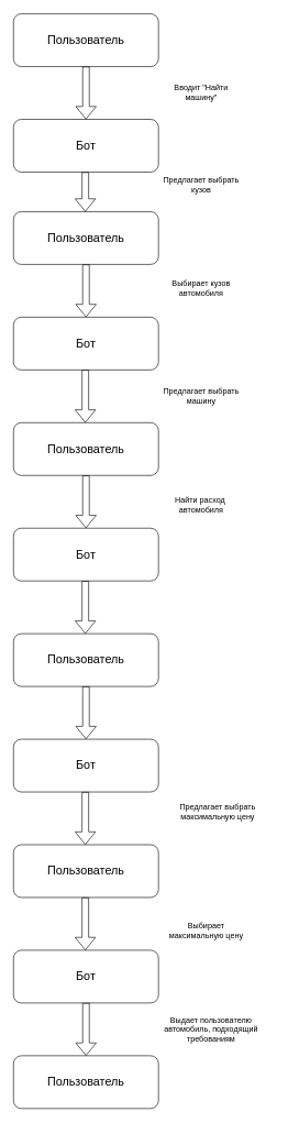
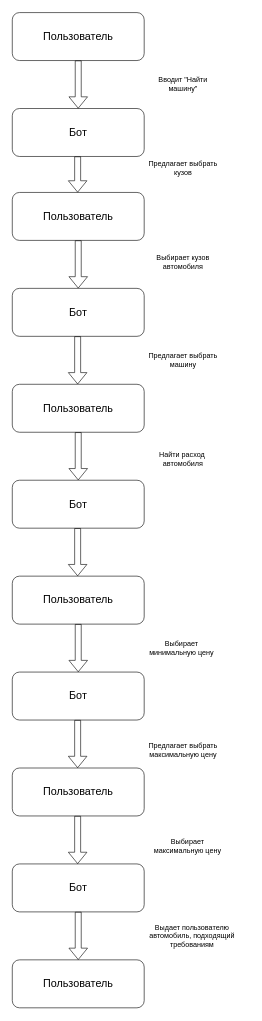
  <mxCell id="0" />
  <mxCell id="1" parent="0" />
  <mxCell id="2" value="&lt;font style=&quot;font-size: 18px&quot;&gt;Пользователь&lt;/font&gt;" style="rounded=1;whiteSpace=wrap;html=1;" vertex="1" parent="1"><mxGeometry x="20" y="20" width="220" height="80" as="geometry" /></mxCell>
  <mxCell id="3" value="&lt;font style=&quot;font-size: 18px&quot;&gt;Бот&lt;/font&gt;" style="rounded=1;whiteSpace=wrap;html=1;" vertex="1" parent="1"><mxGeometry x="20" y="180" width="220" height="80" as="geometry" /></mxCell>
  <mxCell id="4" value="&lt;font style=&quot;font-size: 18px&quot;&gt;Пользователь&lt;/font&gt;" style="rounded=1;whiteSpace=wrap;html=1;" vertex="1" parent="1"><mxGeometry x="20" y="320" width="220" height="80" as="geometry" /></mxCell>
  <mxCell id="5" value="&lt;font style=&quot;font-size: 18px&quot;&gt;Бот&lt;/font&gt;" style="rounded=1;whiteSpace=wrap;html=1;" vertex="1" parent="1"><mxGeometry x="20" y="480" width="220" height="80" as="geometry" /></mxCell>
  <mxCell id="6" value="&lt;font style=&quot;font-size: 18px&quot;&gt;Пользователь&lt;/font&gt;" style="rounded=1;whiteSpace=wrap;html=1;" vertex="1" parent="1"><mxGeometry x="20" y="640" width="220" height="80" as="geometry" /></mxCell>
  <mxCell id="7" value="&lt;font style=&quot;font-size: 18px&quot;&gt;Бот&lt;/font&gt;" style="rounded=1;whiteSpace=wrap;html=1;" vertex="1" parent="1"><mxGeometry x="20" y="800" width="220" height="80" as="geometry" /></mxCell>
  <mxCell id="8" value="&lt;font style=&quot;font-size: 18px&quot;&gt;Пользователь&lt;/font&gt;" style="rounded=1;whiteSpace=wrap;html=1;" vertex="1" parent="1"><mxGeometry x="20" y="960" width="220" height="80" as="geometry" /></mxCell>
  <mxCell id="9" value="&lt;font style=&quot;font-size: 18px&quot;&gt;Бот&lt;/font&gt;" style="rounded=1;whiteSpace=wrap;html=1;" vertex="1" parent="1"><mxGeometry x="20" y="1120" width="220" height="80" as="geometry" /></mxCell>
  <mxCell id="10" value="" style="shape=flexArrow;endArrow=classic;html=1;exitX=0.5;exitY=1;exitDx=0;exitDy=0;entryX=0.5;entryY=0;entryDx=0;entryDy=0;" edge="1" parent="1" source="2" target="3"><mxGeometry width="50" height="50" relative="1" as="geometry"><mxPoint x="100" y="165" as="sourcePoint" /><mxPoint x="170" y="150" as="targetPoint" /></mxGeometry></mxCell>
  <mxCell id="11" value="" style="shape=flexArrow;endArrow=classic;html=1;exitX=0.5;exitY=1;exitDx=0;exitDy=0;" edge="1" parent="1"><mxGeometry width="50" height="50" relative="1" as="geometry"><mxPoint x="129" y="260" as="sourcePoint" /><mxPoint x="129" y="320" as="targetPoint" /></mxGeometry></mxCell>
  <mxCell id="12" value="" style="shape=flexArrow;endArrow=classic;html=1;exitX=0.5;exitY=1;exitDx=0;exitDy=0;entryX=0.5;entryY=0;entryDx=0;entryDy=0;" edge="1" parent="1"><mxGeometry width="50" height="50" relative="1" as="geometry"><mxPoint x="130" y="400" as="sourcePoint" /><mxPoint x="130" y="480" as="targetPoint" /></mxGeometry></mxCell>
  <mxCell id="13" value="" style="shape=flexArrow;endArrow=classic;html=1;exitX=0.5;exitY=1;exitDx=0;exitDy=0;entryX=0.5;entryY=0;entryDx=0;entryDy=0;" edge="1" parent="1"><mxGeometry width="50" height="50" relative="1" as="geometry"><mxPoint x="130" y="720" as="sourcePoint" /><mxPoint x="130" y="800" as="targetPoint" /></mxGeometry></mxCell>
  <mxCell id="14" value="" style="shape=flexArrow;endArrow=classic;html=1;exitX=0.5;exitY=1;exitDx=0;exitDy=0;entryX=0.5;entryY=0;entryDx=0;entryDy=0;" edge="1" parent="1"><mxGeometry width="50" height="50" relative="1" as="geometry"><mxPoint x="129" y="560" as="sourcePoint" /><mxPoint x="129" y="640" as="targetPoint" /></mxGeometry></mxCell>
  <mxCell id="15" value="" style="shape=flexArrow;endArrow=classic;html=1;exitX=0.5;exitY=1;exitDx=0;exitDy=0;entryX=0.5;entryY=0;entryDx=0;entryDy=0;" edge="1" parent="1"><mxGeometry width="50" height="50" relative="1" as="geometry"><mxPoint x="129" y="880" as="sourcePoint" /><mxPoint x="129" y="960" as="targetPoint" /></mxGeometry></mxCell>
  <mxCell id="16" value="" style="shape=flexArrow;endArrow=classic;html=1;exitX=0.5;exitY=1;exitDx=0;exitDy=0;entryX=0.5;entryY=0;entryDx=0;entryDy=0;" edge="1" parent="1"><mxGeometry width="50" height="50" relative="1" as="geometry"><mxPoint x="130" y="1040" as="sourcePoint" /><mxPoint x="130" y="1120" as="targetPoint" /></mxGeometry></mxCell>
  <mxCell id="17" value="Вводит &quot;Найти машину&quot;" style="text;html=1;strokeColor=none;fillColor=none;align=center;verticalAlign=middle;whiteSpace=wrap;rounded=0;" vertex="1" parent="1"><mxGeometry x="240" y="130" width="130" height="20" as="geometry" /></mxCell>
  <mxCell id="18" value="Предлагает выбрать кузов" style="text;html=1;strokeColor=none;fillColor=none;align=center;verticalAlign=middle;whiteSpace=wrap;rounded=0;" vertex="1" parent="1"><mxGeometry x="240" y="270" width="130" height="20" as="geometry" /></mxCell>
  <mxCell id="19" value="Выбирает кузов автомобиля" style="text;html=1;strokeColor=none;fillColor=none;align=center;verticalAlign=middle;whiteSpace=wrap;rounded=0;" vertex="1" parent="1"><mxGeometry x="240" y="427" width="130" height="20" as="geometry" /></mxCell>
  <mxCell id="20" value="Предлагает выбрать машину" style="text;html=1;strokeColor=none;fillColor=none;align=center;verticalAlign=middle;whiteSpace=wrap;rounded=0;" vertex="1" parent="1"><mxGeometry x="240" y="590" width="130" height="20" as="geometry" /></mxCell>
  <mxCell id="21" value="Найти расход&amp;nbsp; автомобиля" style="text;html=1;strokeColor=none;fillColor=none;align=center;verticalAlign=middle;whiteSpace=wrap;rounded=0;" vertex="1" parent="1"><mxGeometry x="240" y="755" width="130" height="20" as="geometry" /></mxCell>
  <mxCell id="22" value="&lt;font style=&quot;font-size: 18px&quot;&gt;Пользователь&lt;/font&gt;" style="rounded=1;whiteSpace=wrap;html=1;" vertex="1" parent="1"><mxGeometry x="20" y="1280" width="220" height="80" as="geometry" /></mxCell>
  <mxCell id="23" value="&lt;font style=&quot;font-size: 18px&quot;&gt;Бот&lt;/font&gt;" style="rounded=1;whiteSpace=wrap;html=1;" vertex="1" parent="1"><mxGeometry x="20" y="1440" width="220" height="80" as="geometry" /></mxCell>
  <mxCell id="24" value="" style="shape=flexArrow;endArrow=classic;html=1;exitX=0.5;exitY=1;exitDx=0;exitDy=0;entryX=0.5;entryY=0;entryDx=0;entryDy=0;" edge="1" parent="1"><mxGeometry width="50" height="50" relative="1" as="geometry"><mxPoint x="129" y="1360" as="sourcePoint" /><mxPoint x="129" y="1440" as="targetPoint" /></mxGeometry></mxCell>
  <mxCell id="25" value="" style="shape=flexArrow;endArrow=classic;html=1;exitX=0.5;exitY=1;exitDx=0;exitDy=0;entryX=0.5;entryY=0;entryDx=0;entryDy=0;" edge="1" parent="1"><mxGeometry width="50" height="50" relative="1" as="geometry"><mxPoint x="129" y="1200" as="sourcePoint" /><mxPoint x="129" y="1280" as="targetPoint" /></mxGeometry></mxCell>
- <mxCell id="26" value="Предлагает выбрать максимальную цену" style="text;html=1;strokeColor=none;fillColor=none;align=center;verticalAlign=middle;whiteSpace=wrap;rounded=0;" vertex="1" parent="1"><mxGeometry x="265" y="1220" width="130" height="20" as="geometry" /></mxCell>
+ <mxCell id="26" value="Предлагает выбрать максимальную цену" style="text;html=1;strokeColor=none;fillColor=none;align=center;verticalAlign=middle;whiteSpace=wrap;rounded=0;" vertex="1" parent="1"><mxGeometry x="240" y="1240" width="130" height="20" as="geometry" /></mxCell>
  <mxCell id="27" value="Выбирает максимальную цену" style="text;html=1;strokeColor=none;fillColor=none;align=center;verticalAlign=middle;whiteSpace=wrap;rounded=0;" vertex="1" parent="1"><mxGeometry x="245" y="1400" width="135" height="20" as="geometry" /></mxCell>
+ <mxCell id="28" value="Выбирает минимальную цену" style="text;html=1;strokeColor=none;fillColor=none;align=center;verticalAlign=middle;whiteSpace=wrap;rounded=0;" vertex="1" parent="1"><mxGeometry x="235" y="1070" width="135" height="20" as="geometry" /></mxCell>
  <mxCell id="29" value="&lt;font style=&quot;font-size: 18px&quot;&gt;Пользователь&lt;/font&gt;" style="rounded=1;whiteSpace=wrap;html=1;" vertex="1" parent="1"><mxGeometry x="20" y="1600" width="220" height="80" as="geometry" /></mxCell>
  <mxCell id="30" value="" style="shape=flexArrow;endArrow=classic;html=1;exitX=0.5;exitY=1;exitDx=0;exitDy=0;entryX=0.5;entryY=0;entryDx=0;entryDy=0;" edge="1" parent="1"><mxGeometry width="50" height="50" relative="1" as="geometry"><mxPoint x="130" y="1520" as="sourcePoint" /><mxPoint x="130" y="1600" as="targetPoint" /></mxGeometry></mxCell>
  <mxCell id="31" value="Выдает пользователю автомобиль, подходящий требованиям" style="text;html=1;strokeColor=none;fillColor=none;align=center;verticalAlign=middle;whiteSpace=wrap;rounded=0;" vertex="1" parent="1"><mxGeometry x="225" y="1550" width="190" height="20" as="geometry" /></mxCell>
